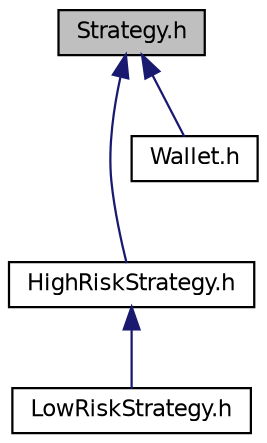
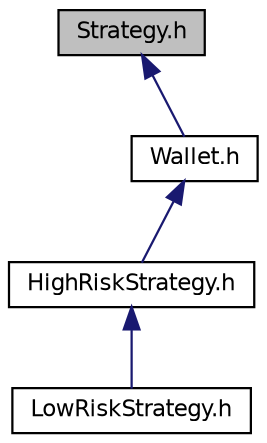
  digraph {
    node [color=black fillcolor=white fontname=Helvetica fontsize=10 shape=record style=filled]
    edge [color=midnightblue dir=back fontname=Helvetica fontsize=10 labelfontname=Helvetica labelfontsize=10 style=solid]
    n1 [fillcolor=grey75 fontcolor=black height=0.2 label="Strategy.h" width=0.4]
    n2 [height=0.2 label="HighRiskStrategy.h" width=0.4]
    n3 [height=0.2 label="Wallet.h" width=0.4]
    n4 [height=0.2 label="LowRiskStrategy.h" width=0.4]
-   n1 -> n2
+   n3 -> n2
    n1 -> n3
    n2 -> n4
  }
